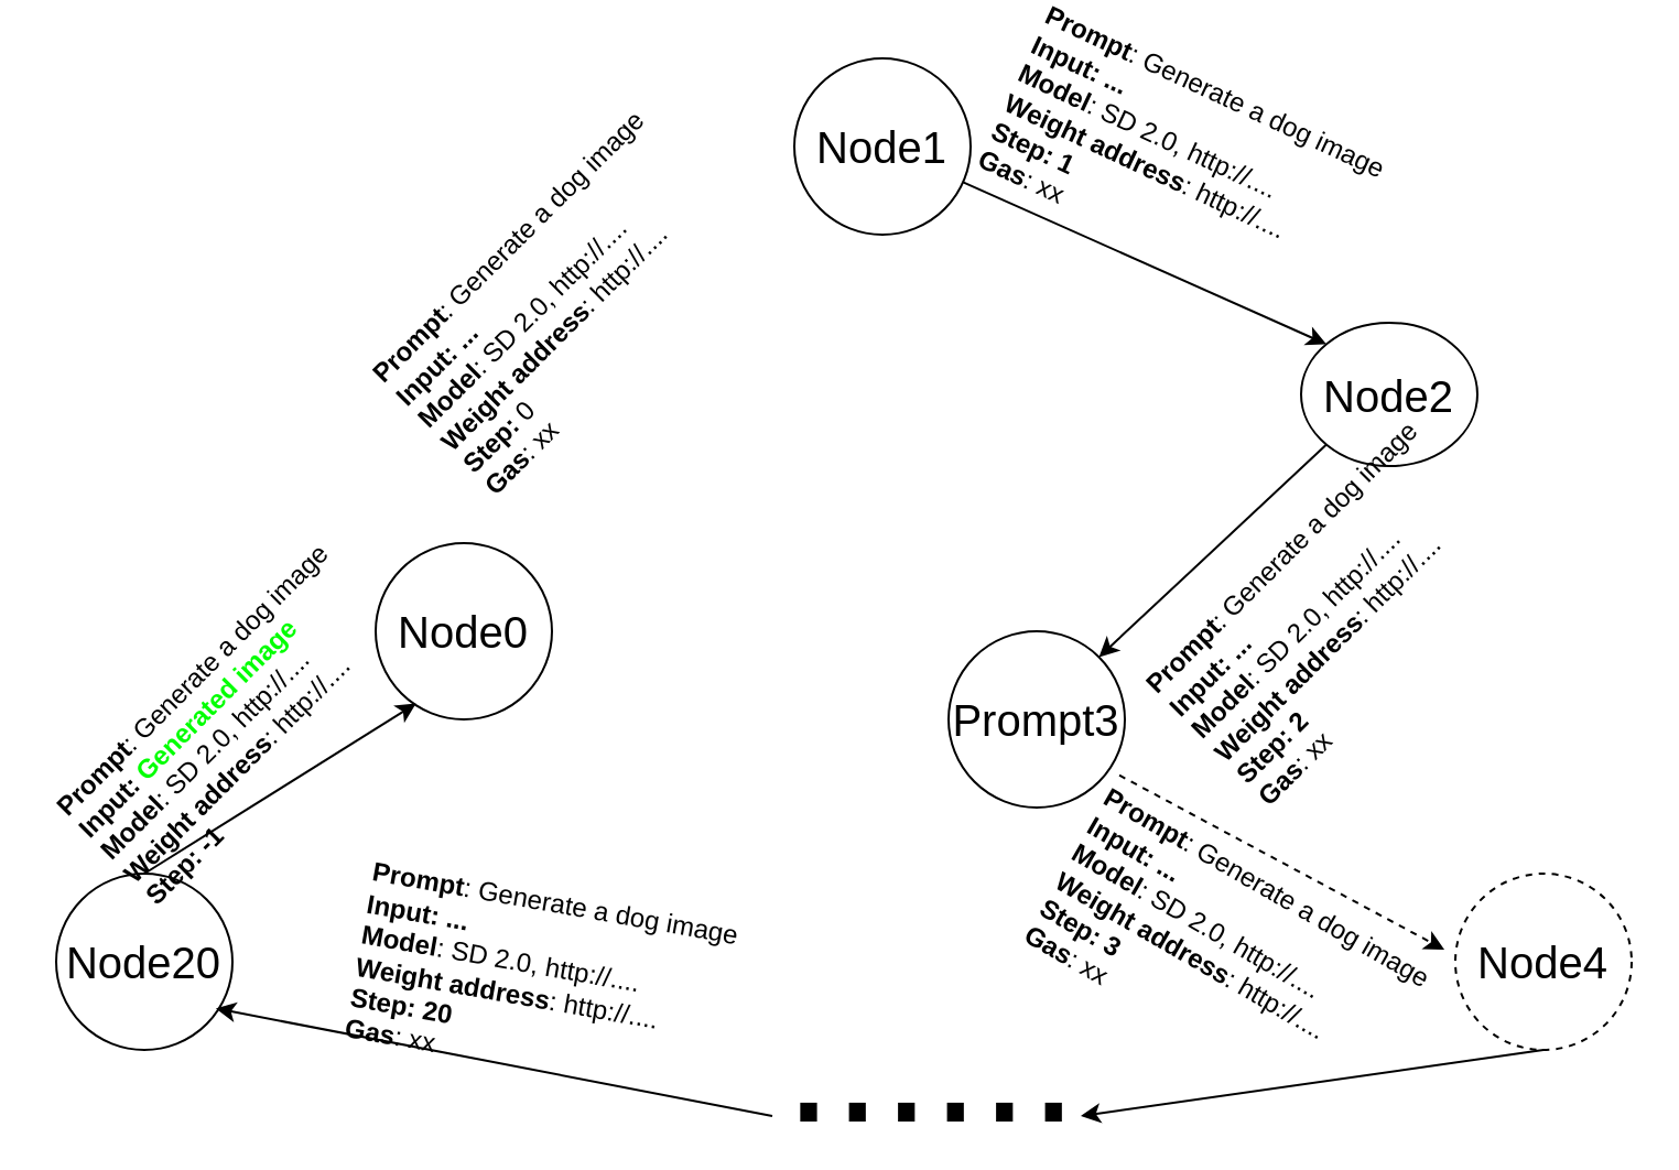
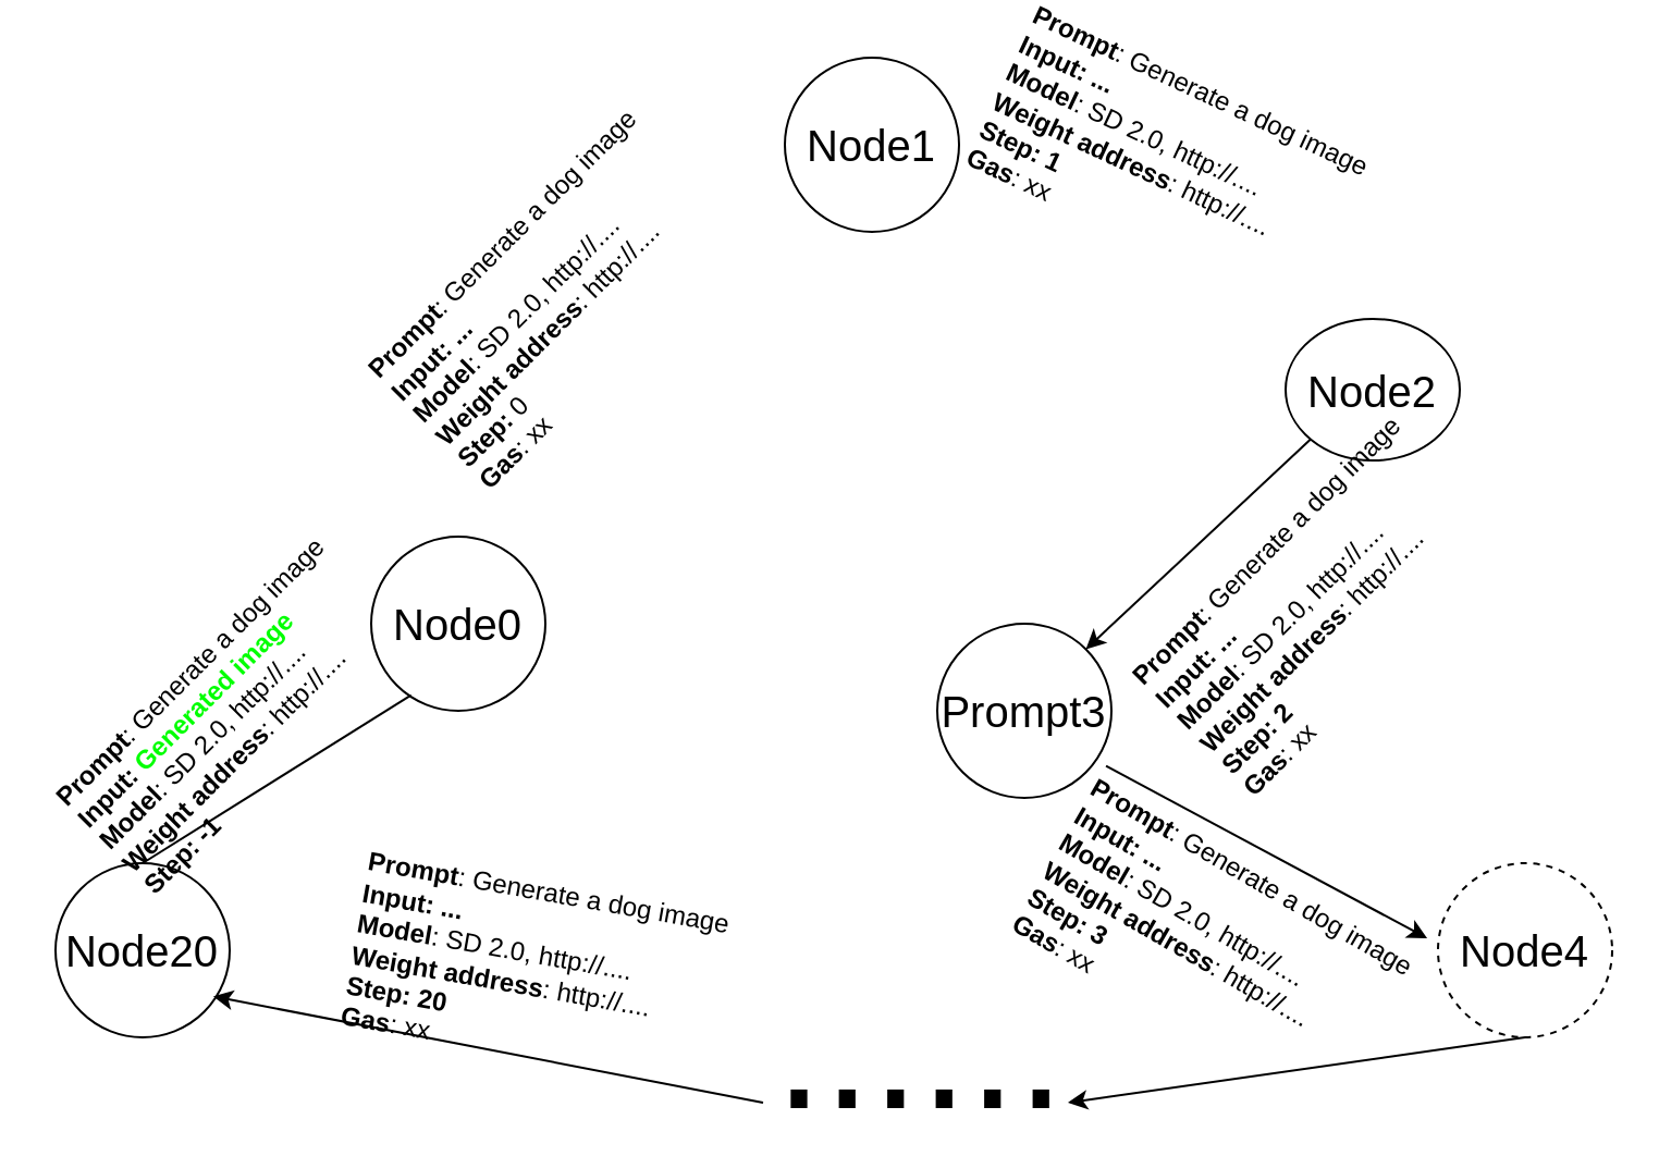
  <mxCell id="0" />
  <mxCell id="1" parent="0" />
  <mxCell id="2" value="Node0" style="ellipse;whiteSpace=wrap;html=1;aspect=fixed;fontSize=20;" vertex="1" parent="1"><mxGeometry x="170" y="240" width="80" height="80" as="geometry" /></mxCell>
  <mxCell id="3" value="Node1" style="ellipse;whiteSpace=wrap;html=1;aspect=fixed;fontSize=20;" vertex="1" parent="1"><mxGeometry x="360" y="20" width="80" height="80" as="geometry" /></mxCell>
  <mxCell id="4" value="Node2" style="ellipse;whiteSpace=wrap;html=1;aspect=fixed;fontSize=20;" vertex="1" parent="1"><mxGeometry x="590" y="140" width="80" height="65" as="geometry" /></mxCell>
  <mxCell id="5" value="Prompt3" style="ellipse;whiteSpace=wrap;html=1;aspect=fixed;fontSize=20;" vertex="1" parent="1"><mxGeometry x="430" y="280" width="80" height="80" as="geometry" /></mxCell>
  <mxCell id="6" value="Node4" style="ellipse;whiteSpace=wrap;html=1;aspect=fixed;fontSize=20;dashed=1;" vertex="1" parent="1"><mxGeometry x="660" y="390" width="80" height="80" as="geometry" /></mxCell>
  <mxCell id="7" value="Node20" style="ellipse;whiteSpace=wrap;html=1;aspect=fixed;fontSize=20;" vertex="1" parent="1"><mxGeometry x="25" y="390" width="80" height="80" as="geometry" /></mxCell>
  <mxCell id="8" value="&lt;b&gt;Prompt&lt;/b&gt;: Generate a dog image&lt;div&gt;&lt;b&gt;Input: ...&lt;/b&gt;&lt;/div&gt;&lt;div&gt;&lt;b&gt;Model&lt;/b&gt;: SD 2.0,&amp;nbsp;&lt;span style=&quot;background-color: initial;&quot;&gt;http://....&amp;nbsp;&lt;/span&gt;&lt;/div&gt;&lt;div&gt;&lt;b&gt;Weight address&lt;/b&gt;: http://....&amp;nbsp;&lt;/div&gt;&lt;div&gt;&lt;b&gt;Step: &lt;/b&gt;0&lt;/div&gt;&lt;div&gt;&lt;b&gt;Gas&lt;/b&gt;: xx&lt;/div&gt;" style="text;html=1;align=left;verticalAlign=middle;whiteSpace=wrap;rounded=0;rotation=-45;" vertex="1" parent="1"><mxGeometry x="169" y="89" width="180" height="80" as="geometry" /></mxCell>
- <mxCell id="9" value="" style="endArrow=classic;html=1;rounded=0;entryX=0;entryY=0;entryDx=0;entryDy=0;" edge="1" parent="1" source="3" target="4"><mxGeometry width="50" height="50" relative="1" as="geometry"><mxPoint x="509" y="162" as="sourcePoint" /><mxPoint x="670" y="10" as="targetPoint" /></mxGeometry></mxCell>
  <mxCell id="10" value="&lt;b&gt;Prompt&lt;/b&gt;: Generate a dog image&lt;div&gt;&lt;b&gt;Input: ...&lt;/b&gt;&lt;/div&gt;&lt;div&gt;&lt;b&gt;Model&lt;/b&gt;: SD 2.0,&amp;nbsp;&lt;span style=&quot;background-color: initial;&quot;&gt;http://....&amp;nbsp;&lt;/span&gt;&lt;/div&gt;&lt;div&gt;&lt;b&gt;Weight address&lt;/b&gt;: http://....&amp;nbsp;&lt;/div&gt;&lt;div&gt;&lt;b&gt;Step: 1&lt;/b&gt;&lt;/div&gt;&lt;div&gt;&lt;b&gt;Gas&lt;/b&gt;: xx&lt;b&gt;&lt;br&gt;&lt;/b&gt;&lt;/div&gt;" style="text;html=1;align=left;verticalAlign=middle;whiteSpace=wrap;rounded=0;rotation=25;" vertex="1" parent="1"><mxGeometry x="450" y="30" width="180" height="80" as="geometry" /></mxCell>
  <mxCell id="11" value="" style="endArrow=classic;html=1;rounded=0;entryX=1;entryY=0;entryDx=0;entryDy=0;exitX=0;exitY=1;exitDx=0;exitDy=0;" edge="1" parent="1" source="4" target="5"><mxGeometry width="50" height="50" relative="1" as="geometry"><mxPoint x="510" y="276" as="sourcePoint" /><mxPoint x="676" y="352" as="targetPoint" /></mxGeometry></mxCell>
  <mxCell id="12" value="&lt;b&gt;Prompt&lt;/b&gt;: Generate a dog image&lt;div&gt;&lt;b&gt;Input: ...&lt;/b&gt;&lt;/div&gt;&lt;div&gt;&lt;b&gt;Model&lt;/b&gt;: SD 2.0,&amp;nbsp;&lt;span style=&quot;background-color: initial;&quot;&gt;http://....&amp;nbsp;&lt;/span&gt;&lt;/div&gt;&lt;div&gt;&lt;b&gt;Weight address&lt;/b&gt;: http://....&amp;nbsp;&lt;/div&gt;&lt;div&gt;&lt;b&gt;Step: 2&lt;/b&gt;&lt;/div&gt;&lt;b&gt;Gas&lt;/b&gt;: xx" style="text;html=1;align=left;verticalAlign=middle;whiteSpace=wrap;rounded=0;rotation=-45;" vertex="1" parent="1"><mxGeometry x="520" y="230" width="180" height="80" as="geometry" /></mxCell>
- <mxCell id="13" value="" style="endArrow=classic;html=1;rounded=0;entryX=-0.062;entryY=0.431;entryDx=0;entryDy=0;exitX=0.969;exitY=0.817;exitDx=0;exitDy=0;exitPerimeter=0;entryPerimeter=0;dashed=1;" edge="1" parent="1" source="5" target="6"><mxGeometry width="50" height="50" relative="1" as="geometry"><mxPoint x="612" y="218" as="sourcePoint" /><mxPoint x="508" y="302" as="targetPoint" /></mxGeometry></mxCell>
+ <mxCell id="13" value="" style="endArrow=classic;html=1;rounded=0;entryX=-0.062;entryY=0.431;entryDx=0;entryDy=0;exitX=0.969;exitY=0.817;exitDx=0;exitDy=0;exitPerimeter=0;entryPerimeter=0;" edge="1" parent="1" source="5" target="6"><mxGeometry width="50" height="50" relative="1" as="geometry"><mxPoint x="612" y="218" as="sourcePoint" /><mxPoint x="508" y="302" as="targetPoint" /></mxGeometry></mxCell>
  <mxCell id="14" value="&lt;b&gt;Prompt&lt;/b&gt;: Generate a dog image&lt;div&gt;&lt;b&gt;Input: ...&lt;/b&gt;&lt;/div&gt;&lt;div&gt;&lt;b&gt;Model&lt;/b&gt;: SD 2.0,&amp;nbsp;&lt;span style=&quot;background-color: initial;&quot;&gt;http://....&amp;nbsp;&lt;/span&gt;&lt;/div&gt;&lt;div&gt;&lt;b&gt;Weight address&lt;/b&gt;: http://....&amp;nbsp;&lt;/div&gt;&lt;div&gt;&lt;b&gt;Step: 3&lt;/b&gt;&lt;/div&gt;&lt;b&gt;Gas&lt;/b&gt;: xx" style="text;html=1;align=left;verticalAlign=middle;whiteSpace=wrap;rounded=0;rotation=30;" vertex="1" parent="1"><mxGeometry x="470" y="390" width="180" height="80" as="geometry" /></mxCell>
  <mxCell id="15" value="" style="endArrow=classic;html=1;rounded=0;exitX=0.5;exitY=1;exitDx=0;exitDy=0;" edge="1" parent="1" source="6"><mxGeometry width="50" height="50" relative="1" as="geometry"><mxPoint x="420" y="540" as="sourcePoint" /><mxPoint x="490" y="500" as="targetPoint" /></mxGeometry></mxCell>
  <mxCell id="16" value="&lt;font style=&quot;font-size: 80px;&quot;&gt;......&lt;/font&gt;" style="text;html=1;align=center;verticalAlign=middle;whiteSpace=wrap;rounded=0;" vertex="1" parent="1"><mxGeometry x="340" y="460" width="165" height="30" as="geometry" /></mxCell>
  <mxCell id="17" value="" style="endArrow=classic;html=1;rounded=0;entryX=0.906;entryY=0.765;entryDx=0;entryDy=0;entryPerimeter=0;" edge="1" parent="1" target="7"><mxGeometry width="50" height="50" relative="1" as="geometry"><mxPoint x="350" y="500" as="sourcePoint" /><mxPoint x="500" y="510" as="targetPoint" /></mxGeometry></mxCell>
  <mxCell id="18" value="&lt;b&gt;Prompt&lt;/b&gt;: Generate a dog image&lt;div&gt;&lt;b&gt;Input: ...&lt;/b&gt;&lt;/div&gt;&lt;div&gt;&lt;b&gt;Model&lt;/b&gt;: SD 2.0,&amp;nbsp;&lt;span style=&quot;background-color: initial;&quot;&gt;http://....&amp;nbsp;&lt;/span&gt;&lt;/div&gt;&lt;div&gt;&lt;b&gt;Weight address&lt;/b&gt;: http://....&amp;nbsp;&lt;/div&gt;&lt;div&gt;&lt;b&gt;Step: 20&lt;/b&gt;&lt;/div&gt;&lt;div&gt;&lt;b&gt;Gas&lt;/b&gt;: xx&lt;b&gt;&lt;br&gt;&lt;/b&gt;&lt;/div&gt;" style="text;html=1;align=left;verticalAlign=middle;whiteSpace=wrap;rounded=0;rotation=10;" vertex="1" parent="1"><mxGeometry x="160" y="400" width="180" height="80" as="geometry" /></mxCell>
- <mxCell id="19" value="" style="endArrow=classic;html=1;rounded=0;entryX=0.229;entryY=0.91;entryDx=0;entryDy=0;entryPerimeter=0;exitX=0.5;exitY=0;exitDx=0;exitDy=0;" edge="1" parent="1" source="7" target="2"><mxGeometry width="50" height="50" relative="1" as="geometry"><mxPoint x="110" y="390" as="sourcePoint" /><mxPoint x="160" y="340" as="targetPoint" /></mxGeometry></mxCell>
+ <mxCell id="19" value="" style="endArrow=none;html=1;rounded=0;entryX=0.229;entryY=0.91;entryDx=0;entryDy=0;entryPerimeter=0;exitX=0.5;exitY=0;exitDx=0;exitDy=0;" edge="1" parent="1" source="7" target="2"><mxGeometry width="50" height="50" relative="1" as="geometry"><mxPoint x="110" y="390" as="sourcePoint" /><mxPoint x="160" y="340" as="targetPoint" /></mxGeometry></mxCell>
  <mxCell id="20" value="&lt;b&gt;Prompt&lt;/b&gt;: Generate a dog image&lt;div&gt;&lt;b&gt;Input: &lt;font color=&quot;#00ff00&quot;&gt;Generated image&lt;/font&gt;&lt;/b&gt;&lt;/div&gt;&lt;div&gt;&lt;b&gt;Model&lt;/b&gt;: SD 2.0,&amp;nbsp;&lt;span style=&quot;background-color: initial;&quot;&gt;http://....&amp;nbsp;&lt;/span&gt;&lt;/div&gt;&lt;div&gt;&lt;b&gt;Weight address&lt;/b&gt;: http://....&amp;nbsp;&lt;/div&gt;&lt;div&gt;&lt;b&gt;Step: -1&lt;/b&gt;&lt;/div&gt;" style="text;html=1;align=left;verticalAlign=middle;whiteSpace=wrap;rounded=0;rotation=-45;" vertex="1" parent="1"><mxGeometry x="20" y="280" width="180" height="80" as="geometry" /></mxCell>
